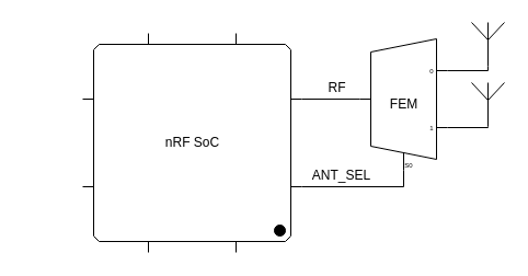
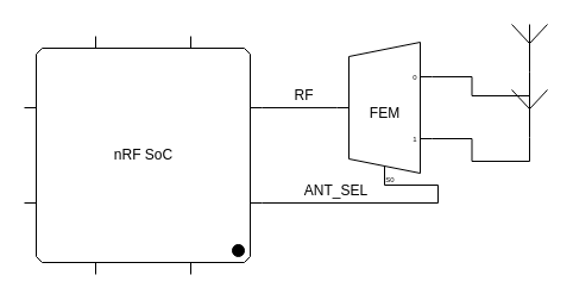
  <mxCell id="0" />
  <mxCell id="1" parent="0" />
  <mxCell id="2" style="edgeStyle=orthogonalEdgeStyle;rounded=0;orthogonalLoop=1;jettySize=auto;html=1;exitX=1;exitY=0;exitDx=0;exitDy=60;exitPerimeter=0;entryX=0;entryY=0.458;entryDx=0;entryDy=0;entryPerimeter=0;endArrow=none;endFill=0;" parent="1" source="6" target="9" edge="1"><mxGeometry relative="1" as="geometry" /></mxCell>
  <mxCell id="3" value="RF" style="text;html=1;align=center;verticalAlign=middle;resizable=0;points=[];labelBackgroundColor=#ffffff;" parent="2" vertex="1" connectable="0"><mxGeometry x="-0.321" y="2" relative="1" as="geometry"><mxPoint x="13.45" y="-8" as="offset" /></mxGeometry></mxCell>
  <mxCell id="4" style="edgeStyle=orthogonalEdgeStyle;rounded=0;orthogonalLoop=1;jettySize=auto;html=1;exitX=1;exitY=0;exitDx=0;exitDy=140;exitPerimeter=0;entryX=0.375;entryY=1;entryDx=10;entryDy=0;entryPerimeter=0;endArrow=none;endFill=0;" parent="1" source="6" target="9" edge="1"><mxGeometry relative="1" as="geometry"><Array as="points"><mxPoint x="368" y="170" /></Array></mxGeometry></mxCell>
  <mxCell id="5" value="ANT_SEL" style="text;html=1;align=center;verticalAlign=middle;resizable=0;points=[];labelBackgroundColor=#ffffff;" parent="4" vertex="1" connectable="0"><mxGeometry x="-0.491" y="-2" relative="1" as="geometry"><mxPoint x="8.62" y="-12.01" as="offset" /></mxGeometry></mxCell>
- <mxCell id="6" value="nRF SoC" style="shadow=0;dashed=0;align=center;html=1;strokeWidth=1;shape=mxgraph.electrical.logic_gates.qfp_ic;labelCount=1;pinSpacing=80;startPin=se;pinLabelType=cust;" parent="1" vertex="1"><mxGeometry x="75" y="30" width="200" height="200" as="geometry" /></mxCell>
+ <mxCell id="6" value="nRF SoC" style="shadow=0;dashed=0;align=center;html=1;strokeWidth=1;shape=mxgraph.electrical.logic_gates.qfp_ic;labelCount=1;pinSpacing=80;startPin=se;pinLabelType=cust;" parent="1" vertex="1"><mxGeometry x="20" y="30" width="200" height="200" as="geometry" /></mxCell>
  <mxCell id="7" style="edgeStyle=orthogonalEdgeStyle;rounded=0;orthogonalLoop=1;jettySize=auto;html=1;exitX=1;exitY=0.65;exitDx=0;exitDy=3;exitPerimeter=0;entryX=0.5;entryY=1;entryDx=0;entryDy=0;entryPerimeter=0;endArrow=none;endFill=0;" parent="1" source="9" target="11" edge="1"><mxGeometry relative="1" as="geometry" /></mxCell>
  <mxCell id="8" style="edgeStyle=orthogonalEdgeStyle;rounded=0;orthogonalLoop=1;jettySize=auto;html=1;exitX=1;exitY=0.217;exitDx=0;exitDy=3;exitPerimeter=0;entryX=0.5;entryY=1;entryDx=0;entryDy=0;entryPerimeter=0;endArrow=none;endFill=0;" parent="1" source="9" target="10" edge="1"><mxGeometry relative="1" as="geometry" /></mxCell>
- <mxCell id="9" value="FEM" style="shadow=0;dashed=0;align=center;html=1;strokeWidth=1;shape=mxgraph.electrical.abstract.mux2;operation=demux;" parent="1" vertex="1"><mxGeometry x="328" y="35" width="80" height="120" as="geometry" /></mxCell>
+ <mxCell id="9" value="FEM" style="shadow=0;dashed=0;align=center;html=1;strokeWidth=1;shape=mxgraph.electrical.abstract.mux2;operation=demux;" parent="1" vertex="1"><mxGeometry x="283" y="35" width="80" height="120" as="geometry" /></mxCell>
  <mxCell id="10" value="" style="verticalLabelPosition=bottom;shadow=0;dashed=0;align=center;html=1;verticalAlign=top;shape=mxgraph.electrical.radio.aerial_-_antenna_1;" parent="1" vertex="1"><mxGeometry x="430" y="20" width="30" height="40" as="geometry" /></mxCell>
  <mxCell id="11" value="" style="verticalLabelPosition=bottom;shadow=0;dashed=0;align=center;html=1;verticalAlign=top;shape=mxgraph.electrical.radio.aerial_-_antenna_1;" parent="1" vertex="1"><mxGeometry x="430" y="75" width="30" height="40" as="geometry" /></mxCell>
